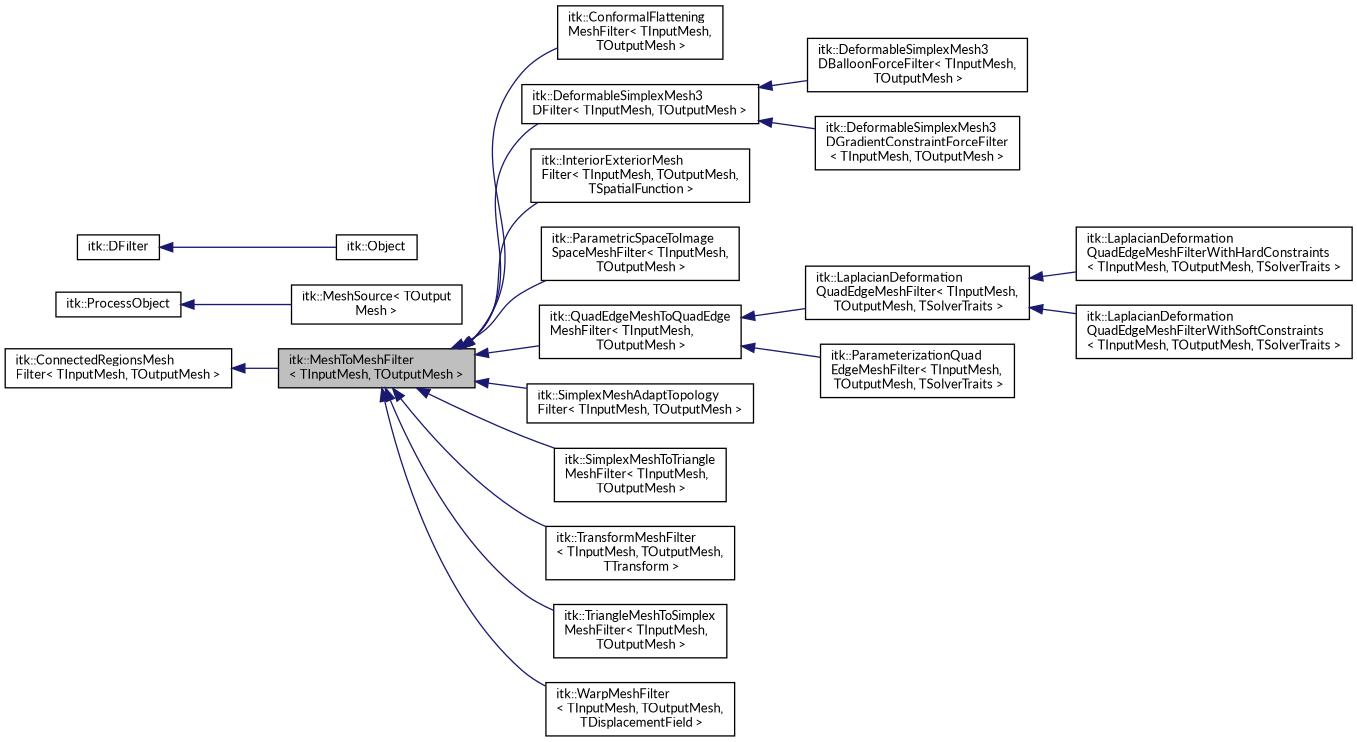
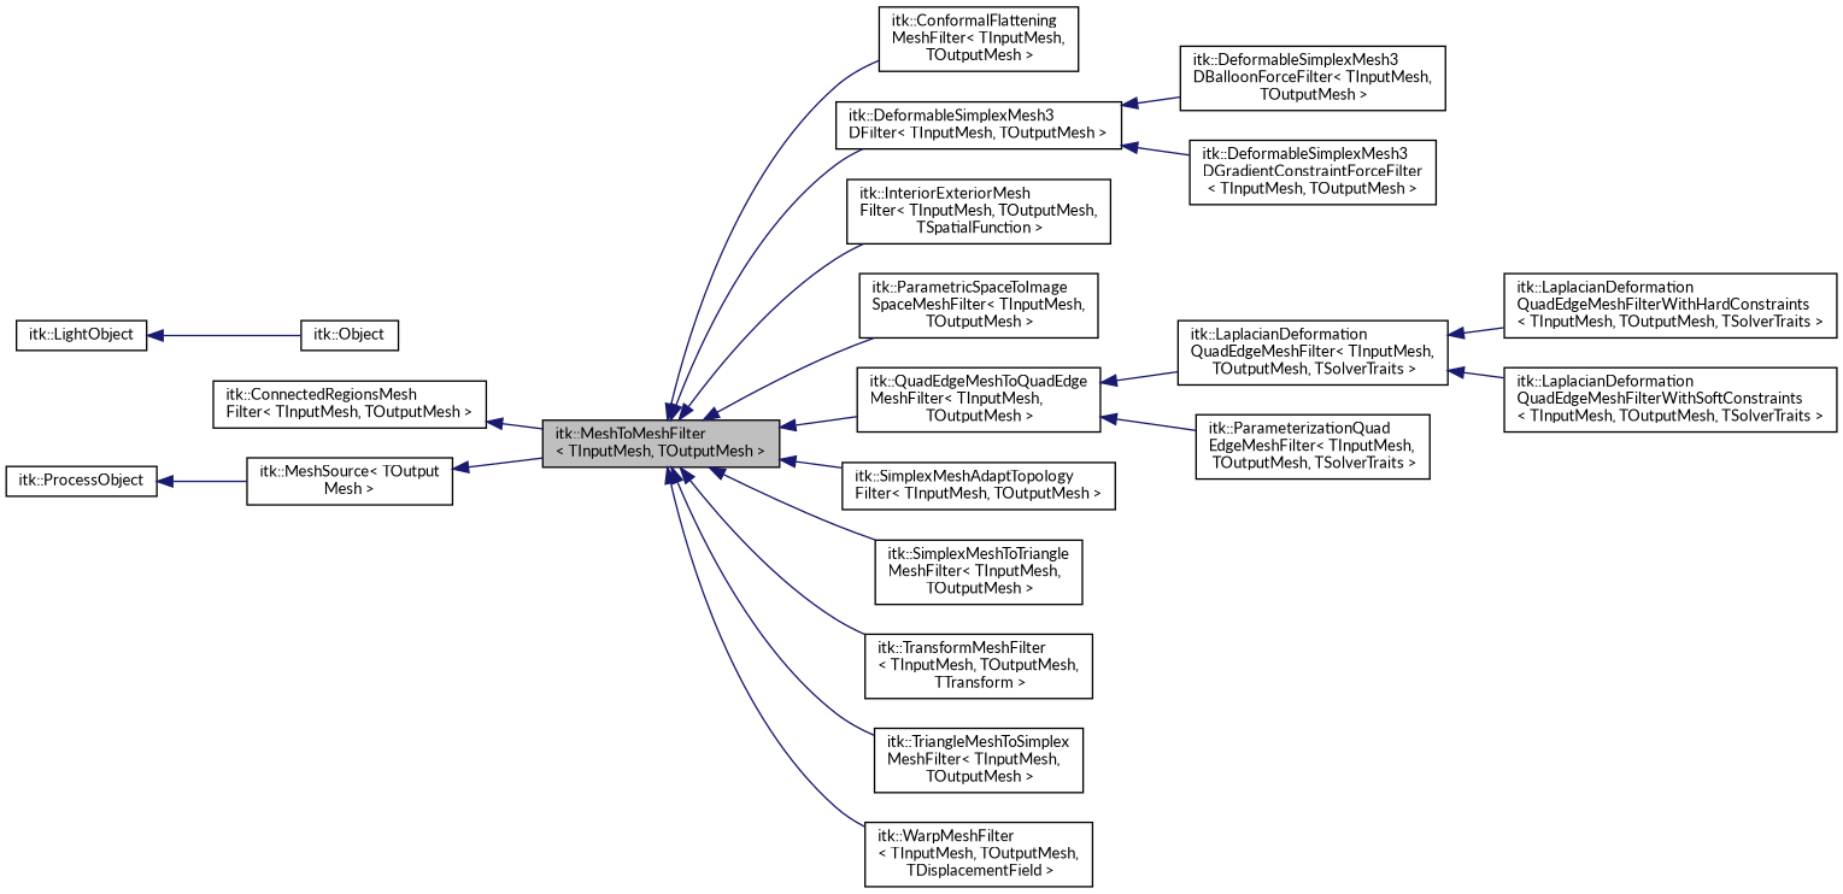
  digraph {
    fontname=Lato
    rankdir=LR
    node [color=black fillcolor=white fontname=Lato fontsize=10 shape=record style=filled]
    edge [color=midnightblue dir=back fontname=Lato fontsize=10 labelfontname=Helvetica labelfontsize=10 style=solid]
    n1 [fillcolor=grey75 fontcolor=black height=0.2 label="itk::MeshToMeshFilter\l\< TInputMesh, TOutputMesh \>" width=0.4]
    n2 [height=0.2 label="itk::ConformalFlattening\lMeshFilter\< TInputMesh,\l TOutputMesh \>" width=0.4]
    n3 [height=0.2 label="itk::DeformableSimplexMesh3\lDFilter\< TInputMesh, TOutputMesh \>" width=0.4]
    n4 [height=0.2 label="itk::InteriorExteriorMesh\lFilter\< TInputMesh, TOutputMesh,\l TSpatialFunction \>" width=0.4]
    n5 [height=0.2 label="itk::ParametricSpaceToImage\lSpaceMeshFilter\< TInputMesh,\l TOutputMesh \>" width=0.4]
    n6 [height=0.2 label="itk::QuadEdgeMeshToQuadEdge\lMeshFilter\< TInputMesh,\l TOutputMesh \>" width=0.4]
    n7 [height=0.2 label="itk::SimplexMeshAdaptTopology\lFilter\< TInputMesh, TOutputMesh \>" width=0.4]
    n8 [height=0.2 label="itk::SimplexMeshToTriangle\lMeshFilter\< TInputMesh,\l TOutputMesh \>" width=0.4]
    n9 [height=0.2 label="itk::TransformMeshFilter\l\< TInputMesh, TOutputMesh,\l TTransform \>" width=0.4]
    n10 [height=0.2 label="itk::TriangleMeshToSimplex\lMeshFilter\< TInputMesh,\l TOutputMesh \>" width=0.4]
    n11 [height=0.2 label="itk::WarpMeshFilter\l\< TInputMesh, TOutputMesh,\l TDisplacementField \>" width=0.4]
    n12 [height=0.2 label="itk::ConnectedRegionsMesh\lFilter\< TInputMesh, TOutputMesh \>" width=0.4]
    n13 [height=0.2 label="itk::DeformableSimplexMesh3\lDBalloonForceFilter\< TInputMesh,\l TOutputMesh \>" width=0.4]
    n14 [height=0.2 label="itk::DeformableSimplexMesh3\lDGradientConstraintForceFilter\l\< TInputMesh, TOutputMesh \>" width=0.4]
    n15 [height=0.2 label="itk::LaplacianDeformation\lQuadEdgeMeshFilter\< TInputMesh,\l TOutputMesh, TSolverTraits \>" width=0.4]
    n16 [height=0.2 label="itk::ParameterizationQuad\lEdgeMeshFilter\< TInputMesh,\l TOutputMesh, TSolverTraits \>" width=0.4]
    n17 [height=0.2 label="itk::MeshSource\< TOutput\lMesh \>" width=0.4]
    n18 [height=0.2 label="itk::ProcessObject" width=0.4]
    n19 [height=0.2 label="itk::Object" width=0.4]
-   n20 [height=0.2 label="itk::DFilter" width=0.4]
+   n20 [height=0.2 label="itk::LightObject" width=0.4]
    n21 [height=0.2 label="itk::LaplacianDeformation\lQuadEdgeMeshFilterWithHardConstraints\l\< TInputMesh, TOutputMesh, TSolverTraits \>" width=0.4]
    n22 [height=0.2 label="itk::LaplacianDeformation\lQuadEdgeMeshFilterWithSoftConstraints\l\< TInputMesh, TOutputMesh, TSolverTraits \>" width=0.4]
    n1 -> n2
    n1 -> n3
    n1 -> n4
    n1 -> n5
    n1 -> n6
    n1 -> n7
    n1 -> n8
    n1 -> n9
    n1 -> n10
    n1 -> n11
    n3 -> n13
    n3 -> n14
    n6 -> n15
    n6 -> n16
    n12 -> n1
    n15 -> n21
    n15 -> n22
+   n17 -> n1
    n18 -> n17
    n20 -> n19
  }
